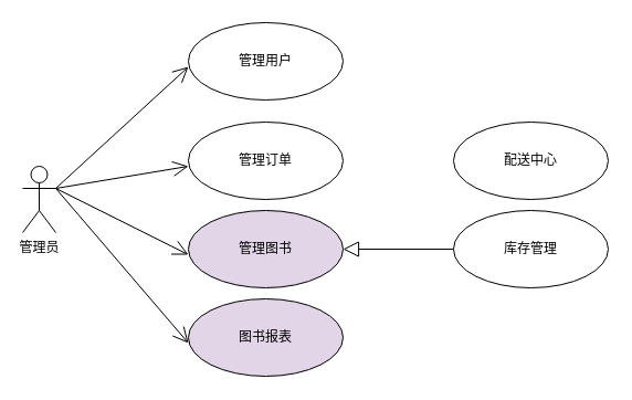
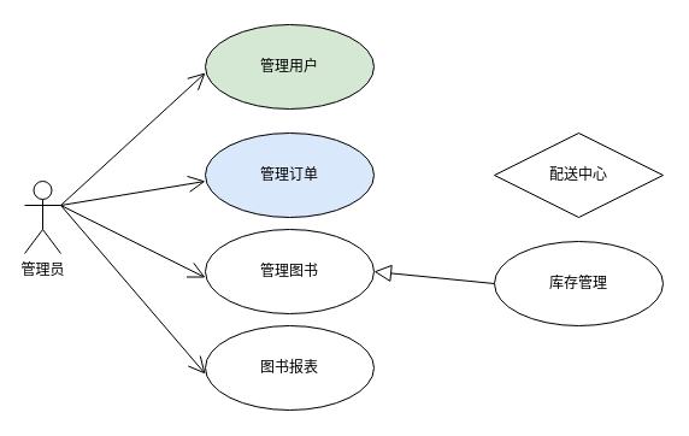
  <mxCell id="0" />
  <mxCell id="1" parent="0" />
  <mxCell id="2" value="管理员" style="shape=umlActor;verticalLabelPosition=bottom;verticalAlign=top;html=1;" vertex="1" parent="1"><mxGeometry x="20" y="150" width="30" height="60" as="geometry" /></mxCell>
- <mxCell id="3" value="管理用户" style="ellipse;whiteSpace=wrap;html=1;" vertex="1" parent="1"><mxGeometry x="170" y="20" width="140" height="70" as="geometry" /></mxCell>
- <mxCell id="4" value="管理订单" style="ellipse;whiteSpace=wrap;html=1;" vertex="1" parent="1"><mxGeometry x="170" y="110" width="140" height="70" as="geometry" /></mxCell>
- <mxCell id="5" value="管理图书" style="ellipse;whiteSpace=wrap;html=1;fillColor=#e1d5e7;" vertex="1" parent="1"><mxGeometry x="170" y="190" width="140" height="70" as="geometry" /></mxCell>
- <mxCell id="6" value="图书报表" style="ellipse;whiteSpace=wrap;html=1;fillColor=#e1d5e7;" vertex="1" parent="1"><mxGeometry x="170" y="270" width="140" height="70" as="geometry" /></mxCell>
+ <mxCell id="3" value="管理用户" style="ellipse;whiteSpace=wrap;html=1;fillColor=#d5e8d4;" vertex="1" parent="1"><mxGeometry x="170" y="20" width="140" height="70" as="geometry" /></mxCell>
+ <mxCell id="4" value="管理订单" style="ellipse;whiteSpace=wrap;html=1;fillColor=#dae8fc;" vertex="1" parent="1"><mxGeometry x="170" y="110" width="140" height="70" as="geometry" /></mxCell>
+ <mxCell id="5" value="管理图书" style="ellipse;whiteSpace=wrap;html=1;" vertex="1" parent="1"><mxGeometry x="170" y="190" width="140" height="70" as="geometry" /></mxCell>
+ <mxCell id="6" value="图书报表" style="ellipse;whiteSpace=wrap;html=1;" vertex="1" parent="1"><mxGeometry x="170" y="270" width="140" height="70" as="geometry" /></mxCell>
  <mxCell id="7" value="" style="endArrow=open;endFill=1;endSize=12;html=1;rounded=0;exitX=1;exitY=0.333;exitDx=0;exitDy=0;exitPerimeter=0;" edge="1" parent="1" source="2"><mxGeometry width="160" relative="1" as="geometry"><mxPoint x="10" y="60" as="sourcePoint" /><mxPoint x="170" y="60" as="targetPoint" /></mxGeometry></mxCell>
  <mxCell id="8" value="" style="endArrow=open;endFill=1;endSize=12;html=1;rounded=0;" edge="1" parent="1"><mxGeometry width="160" relative="1" as="geometry"><mxPoint x="50" y="170" as="sourcePoint" /><mxPoint x="170" y="150" as="targetPoint" /></mxGeometry></mxCell>
  <mxCell id="9" value="" style="endArrow=open;endFill=1;endSize=12;html=1;rounded=0;" edge="1" parent="1"><mxGeometry width="160" relative="1" as="geometry"><mxPoint x="50" y="170" as="sourcePoint" /><mxPoint x="170" y="230" as="targetPoint" /></mxGeometry></mxCell>
  <mxCell id="10" value="" style="endArrow=open;endFill=1;endSize=12;html=1;rounded=0;" edge="1" parent="1"><mxGeometry width="160" relative="1" as="geometry"><mxPoint x="50" y="170" as="sourcePoint" /><mxPoint x="170" y="310" as="targetPoint" /></mxGeometry></mxCell>
- <mxCell id="11" value="配送中心" style="ellipse;whiteSpace=wrap;html=1;" vertex="1" parent="1"><mxGeometry x="410" y="110" width="140" height="70" as="geometry" /></mxCell>
- <mxCell id="12" value="库存管理" style="ellipse;whiteSpace=wrap;html=1;" vertex="1" parent="1"><mxGeometry x="410" y="190" width="140" height="70" as="geometry" /></mxCell>
+ <mxCell id="11" value="配送中心" style="rhombus;whiteSpace=wrap;html=1;" vertex="1" parent="1"><mxGeometry x="410" y="110" width="140" height="70" as="geometry" /></mxCell>
+ <mxCell id="12" value="库存管理" style="ellipse;whiteSpace=wrap;html=1;" vertex="1" parent="1"><mxGeometry x="410" y="200" width="140" height="70" as="geometry" /></mxCell>
  <mxCell id="13" value="" style="endArrow=block;endFill=0;endSize=12;html=1;rounded=0;entryX=1;entryY=0.5;entryDx=0;entryDy=0;exitX=0;exitY=0.5;exitDx=0;exitDy=0;" edge="1" parent="1" source="12" target="5"><mxGeometry width="160" relative="1" as="geometry"><mxPoint x="420" y="155" as="sourcePoint" /><mxPoint x="320" y="155" as="targetPoint" /></mxGeometry></mxCell>
